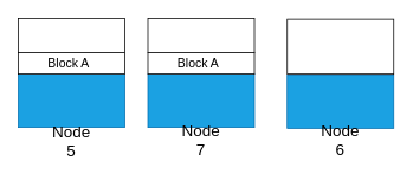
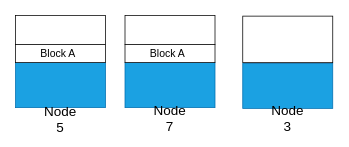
  <mxCell id="0" />
  <mxCell id="1" parent="0" />
  <mxCell id="2" value="" style="group" vertex="1" connectable="0" parent="1"><mxGeometry x="20" y="20" width="120" height="123" as="geometry" /></mxCell>
  <mxCell id="3" value="" style="rounded=0;whiteSpace=wrap;html=1;fillColor=#1ba1e2;strokeColor=#006EAF;fontColor=#ffffff;" vertex="1" parent="2"><mxGeometry y="63" width="120" height="60" as="geometry" /></mxCell>
  <mxCell id="4" value="" style="rounded=0;whiteSpace=wrap;html=1;" vertex="1" parent="2"><mxGeometry y="39" width="120" height="24" as="geometry" /></mxCell>
  <mxCell id="5" value="" style="rounded=0;whiteSpace=wrap;html=1;" vertex="1" parent="2"><mxGeometry width="120" height="39" as="geometry" /></mxCell>
  <mxCell id="6" value="&lt;font style=&quot;font-size: 14px;&quot;&gt;Block A&lt;/font&gt;" style="text;html=1;align=center;verticalAlign=middle;whiteSpace=wrap;rounded=0;" vertex="1" parent="2"><mxGeometry x="27" y="36" width="60" height="30" as="geometry" /></mxCell>
  <mxCell id="7" value="" style="group" vertex="1" connectable="0" parent="1"><mxGeometry x="166" y="20" width="120" height="123" as="geometry" /></mxCell>
  <mxCell id="8" value="" style="rounded=0;whiteSpace=wrap;html=1;fillColor=#1ba1e2;strokeColor=#006EAF;fontColor=#ffffff;" vertex="1" parent="7"><mxGeometry y="63" width="120" height="60" as="geometry" /></mxCell>
  <mxCell id="9" value="" style="rounded=0;whiteSpace=wrap;html=1;" vertex="1" parent="7"><mxGeometry y="39" width="120" height="24" as="geometry" /></mxCell>
  <mxCell id="10" value="" style="rounded=0;whiteSpace=wrap;html=1;" vertex="1" parent="7"><mxGeometry width="120" height="39" as="geometry" /></mxCell>
  <mxCell id="11" value="&lt;font style=&quot;font-size: 14px;&quot;&gt;Block A&lt;/font&gt;" style="text;html=1;align=center;verticalAlign=middle;whiteSpace=wrap;rounded=0;" vertex="1" parent="7"><mxGeometry x="27" y="36" width="60" height="30" as="geometry" /></mxCell>
  <mxCell id="12" value="" style="rounded=0;whiteSpace=wrap;html=1;fillColor=#1ba1e2;strokeColor=#006EAF;fontColor=#ffffff;" vertex="1" parent="1"><mxGeometry x="323" y="84" width="120" height="60" as="geometry" /></mxCell>
  <mxCell id="13" value="" style="rounded=0;whiteSpace=wrap;html=1;" vertex="1" parent="1"><mxGeometry x="323" y="21" width="120" height="62" as="geometry" /></mxCell>
  <mxCell id="14" value="&lt;font style=&quot;font-size: 18px;&quot;&gt;Node 5&lt;/font&gt;" style="text;html=1;align=center;verticalAlign=middle;whiteSpace=wrap;rounded=0;" vertex="1" parent="1"><mxGeometry x="50" y="144" width="60" height="30" as="geometry" /></mxCell>
  <mxCell id="15" value="&lt;font style=&quot;font-size: 18px;&quot;&gt;Node 7&lt;/font&gt;" style="text;html=1;align=center;verticalAlign=middle;whiteSpace=wrap;rounded=0;" vertex="1" parent="1"><mxGeometry x="196" y="143" width="60" height="30" as="geometry" /></mxCell>
- <mxCell id="16" value="&lt;font style=&quot;font-size: 18px;&quot;&gt;Node 6&lt;/font&gt;" style="text;html=1;align=center;verticalAlign=middle;whiteSpace=wrap;rounded=0;" vertex="1" parent="1"><mxGeometry x="353" y="143" width="60" height="30" as="geometry" /></mxCell>
+ <mxCell id="16" value="&lt;font style=&quot;font-size: 18px;&quot;&gt;Node 3&lt;/font&gt;" style="text;html=1;align=center;verticalAlign=middle;whiteSpace=wrap;rounded=0;" vertex="1" parent="1"><mxGeometry x="353" y="143" width="60" height="30" as="geometry" /></mxCell>
